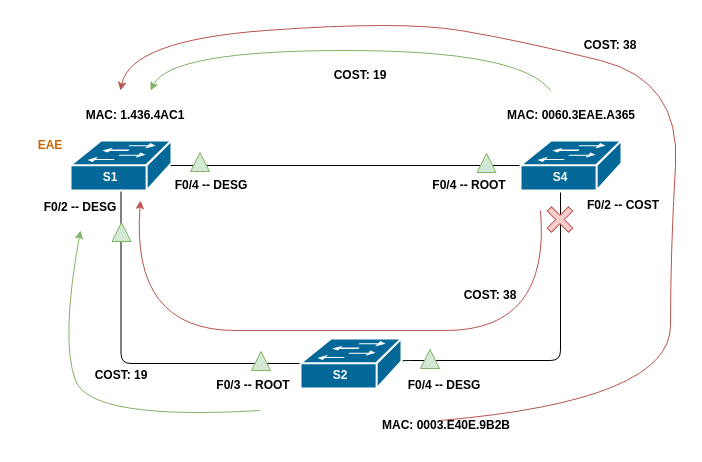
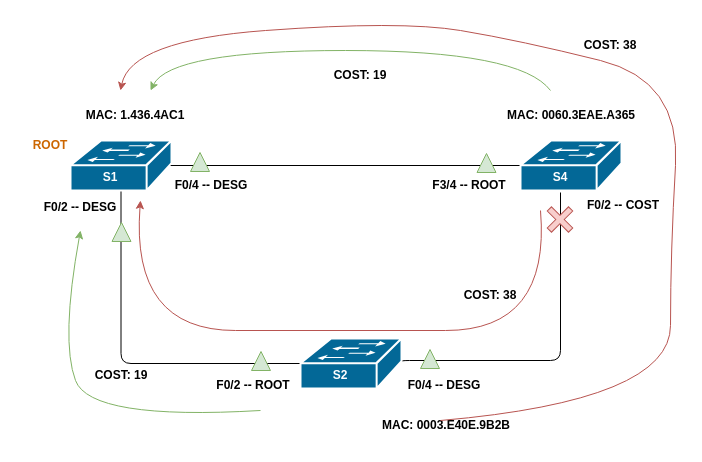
  <mxCell id="0" />
  <mxCell id="1" parent="0" />
  <mxCell id="2" style="edgeStyle=orthogonalEdgeStyle;rounded=1;orthogonalLoop=1;jettySize=auto;html=1;exitX=0.5;exitY=0.98;exitDx=0;exitDy=0;exitPerimeter=0;entryX=0;entryY=0.5;entryDx=0;entryDy=0;entryPerimeter=0;strokeColor=default;endArrow=none;endFill=0;" parent="1" source="4" target="7" edge="1"><mxGeometry relative="1" as="geometry" /></mxCell>
  <mxCell id="3" style="edgeStyle=orthogonalEdgeStyle;rounded=1;orthogonalLoop=1;jettySize=auto;html=1;exitX=0.98;exitY=0.5;exitDx=0;exitDy=0;exitPerimeter=0;entryX=0;entryY=0.5;entryDx=0;entryDy=0;entryPerimeter=0;strokeColor=default;endArrow=none;endFill=0;" parent="1" source="4" target="6" edge="1"><mxGeometry relative="1" as="geometry" /></mxCell>
  <mxCell id="4" value="" style="shape=mxgraph.cisco.switches.workgroup_switch;sketch=0;html=1;pointerEvents=1;dashed=0;fillColor=#036897;strokeColor=#ffffff;strokeWidth=2;verticalLabelPosition=bottom;verticalAlign=top;align=center;outlineConnect=0;" parent="1" vertex="1"><mxGeometry x="70" y="140" width="101" height="50" as="geometry" /></mxCell>
  <mxCell id="5" style="edgeStyle=orthogonalEdgeStyle;rounded=1;orthogonalLoop=1;jettySize=auto;html=1;exitX=0.5;exitY=1;exitDx=0;exitDy=0;entryX=0.98;entryY=0.5;entryDx=0;entryDy=0;entryPerimeter=0;strokeColor=default;endArrow=none;endFill=0;startArrow=none;" parent="1" source="9" target="7" edge="1"><mxGeometry relative="1" as="geometry"><Array as="points"><mxPoint x="560" y="360" /><mxPoint x="399" y="360" /></Array></mxGeometry></mxCell>
  <mxCell id="6" value="" style="shape=mxgraph.cisco.switches.workgroup_switch;sketch=0;html=1;pointerEvents=1;dashed=0;fillColor=#036897;strokeColor=#ffffff;strokeWidth=2;verticalLabelPosition=bottom;verticalAlign=top;align=center;outlineConnect=0;" parent="1" vertex="1"><mxGeometry x="520" y="140" width="101" height="50" as="geometry" /></mxCell>
  <mxCell id="7" value="" style="shape=mxgraph.cisco.switches.workgroup_switch;sketch=0;html=1;pointerEvents=1;dashed=0;fillColor=#036897;strokeColor=#ffffff;strokeWidth=2;verticalLabelPosition=bottom;verticalAlign=top;align=center;outlineConnect=0;" parent="1" vertex="1"><mxGeometry x="300" y="338" width="101" height="50" as="geometry" /></mxCell>
  <mxCell id="8" value="&lt;b&gt;S1&lt;/b&gt;" style="text;html=1;strokeColor=none;fillColor=none;align=center;verticalAlign=middle;whiteSpace=wrap;rounded=0;fontColor=#FFFFFF;" parent="1" vertex="1"><mxGeometry x="80" y="162" width="60" height="30" as="geometry" /></mxCell>
  <mxCell id="9" value="&lt;b&gt;S4&lt;/b&gt;" style="text;html=1;strokeColor=none;fillColor=none;align=center;verticalAlign=middle;whiteSpace=wrap;rounded=0;fontColor=#FFFFFF;" parent="1" vertex="1"><mxGeometry x="530" y="162" width="60" height="30" as="geometry" /></mxCell>
  <mxCell id="10" value="&lt;b&gt;S2&lt;/b&gt;" style="text;html=1;strokeColor=none;fillColor=none;align=center;verticalAlign=middle;whiteSpace=wrap;rounded=0;fontColor=#FFFFFF;" parent="1" vertex="1"><mxGeometry x="310" y="360" width="60" height="30" as="geometry" /></mxCell>
  <mxCell id="11" value="&lt;b&gt;MAC:&amp;nbsp;1.436.4AC1&lt;/b&gt;" style="text;html=1;strokeColor=none;fillColor=none;align=center;verticalAlign=middle;whiteSpace=wrap;rounded=0;fontColor=#000000;" parent="1" vertex="1"><mxGeometry x="60" y="100" width="150" height="30" as="geometry" /></mxCell>
  <mxCell id="12" value="&lt;b&gt;MAC:&amp;nbsp;0003.E40E.9B2B&lt;/b&gt;" style="text;html=1;strokeColor=none;fillColor=none;align=center;verticalAlign=middle;whiteSpace=wrap;rounded=0;fontColor=#000000;" parent="1" vertex="1"><mxGeometry x="370.5" y="410" width="150" height="30" as="geometry" /></mxCell>
  <mxCell id="13" value="&lt;b&gt;MAC:&amp;nbsp;0060.3EAE.A365&lt;/b&gt;" style="text;html=1;strokeColor=none;fillColor=none;align=center;verticalAlign=middle;whiteSpace=wrap;rounded=0;fontColor=#000000;" parent="1" vertex="1"><mxGeometry x="495.5" y="100" width="150" height="30" as="geometry" /></mxCell>
- <mxCell id="14" value="&lt;b&gt;&lt;font&gt;EAE&lt;/font&gt;&lt;/b&gt;" style="text;html=1;strokeColor=none;fillColor=none;align=center;verticalAlign=middle;whiteSpace=wrap;rounded=0;fontColor=#CC6600;" parent="1" vertex="1"><mxGeometry x="20" y="130" width="60" height="30" as="geometry" /></mxCell>
+ <mxCell id="14" value="&lt;b&gt;&lt;font&gt;ROOT&lt;/font&gt;&lt;/b&gt;" style="text;html=1;strokeColor=none;fillColor=none;align=center;verticalAlign=middle;whiteSpace=wrap;rounded=0;fontColor=#CC6600;" parent="1" vertex="1"><mxGeometry x="20" y="130" width="60" height="30" as="geometry" /></mxCell>
  <mxCell id="15" value="&lt;font color=&quot;#000000&quot;&gt;&lt;b&gt;F0/2 -- DESG&lt;/b&gt;&lt;/font&gt;" style="text;html=1;strokeColor=none;fillColor=none;align=center;verticalAlign=middle;whiteSpace=wrap;rounded=0;fontColor=#CC6600;" parent="1" vertex="1"><mxGeometry x="40" y="192" width="80" height="30" as="geometry" /></mxCell>
- <mxCell id="16" value="&lt;font color=&quot;#000000&quot;&gt;&lt;b&gt;F0/3 -- ROOT&lt;/b&gt;&lt;/font&gt;" style="text;html=1;strokeColor=none;fillColor=none;align=center;verticalAlign=middle;whiteSpace=wrap;rounded=0;fontColor=#CC6600;" parent="1" vertex="1"><mxGeometry x="210" y="370" width="85.5" height="30" as="geometry" /></mxCell>
+ <mxCell id="16" value="&lt;font color=&quot;#000000&quot;&gt;&lt;b&gt;F0/2 -- ROOT&lt;/b&gt;&lt;/font&gt;" style="text;html=1;strokeColor=none;fillColor=none;align=center;verticalAlign=middle;whiteSpace=wrap;rounded=0;fontColor=#CC6600;" parent="1" vertex="1"><mxGeometry x="210" y="370" width="85.5" height="30" as="geometry" /></mxCell>
  <mxCell id="17" value="&lt;font color=&quot;#000000&quot;&gt;&lt;b&gt;F0/4 -- DESG&lt;/b&gt;&lt;/font&gt;" style="text;html=1;strokeColor=none;fillColor=none;align=center;verticalAlign=middle;whiteSpace=wrap;rounded=0;fontColor=#CC6600;" parent="1" vertex="1"><mxGeometry x="401" y="370" width="85.5" height="30" as="geometry" /></mxCell>
  <mxCell id="18" value="&lt;font color=&quot;#000000&quot;&gt;&lt;b&gt;F0/2 -- COST&lt;/b&gt;&lt;/font&gt;" style="text;html=1;strokeColor=none;fillColor=none;align=center;verticalAlign=middle;whiteSpace=wrap;rounded=0;fontColor=#CC6600;" parent="1" vertex="1"><mxGeometry x="580" y="190" width="85.5" height="30" as="geometry" /></mxCell>
- <mxCell id="19" value="&lt;font color=&quot;#000000&quot;&gt;&lt;b&gt;F0/4 -- ROOT&lt;/b&gt;&lt;/font&gt;" style="text;html=1;strokeColor=none;fillColor=none;align=center;verticalAlign=middle;whiteSpace=wrap;rounded=0;fontColor=#CC6600;" parent="1" vertex="1"><mxGeometry x="425.5" y="170" width="85.5" height="30" as="geometry" /></mxCell>
+ <mxCell id="19" value="&lt;font color=&quot;#000000&quot;&gt;&lt;b&gt;F3/4 -- ROOT&lt;/b&gt;&lt;/font&gt;" style="text;html=1;strokeColor=none;fillColor=none;align=center;verticalAlign=middle;whiteSpace=wrap;rounded=0;fontColor=#CC6600;" parent="1" vertex="1"><mxGeometry x="425.5" y="170" width="85.5" height="30" as="geometry" /></mxCell>
  <mxCell id="20" value="" style="shape=cross;whiteSpace=wrap;html=1;rotation=45;fillColor=#f8cecc;strokeColor=#b85450;" parent="1" vertex="1"><mxGeometry x="544.5" y="204" width="30" height="30" as="geometry" /></mxCell>
  <mxCell id="21" value="&lt;font color=&quot;#000000&quot;&gt;&lt;b&gt;F0/4 -- DESG&lt;/b&gt;&lt;/font&gt;" style="text;html=1;strokeColor=none;fillColor=none;align=center;verticalAlign=middle;whiteSpace=wrap;rounded=0;fontColor=#CC6600;" parent="1" vertex="1"><mxGeometry x="171" y="170" width="80" height="30" as="geometry" /></mxCell>
  <mxCell id="22" value="" style="curved=1;endArrow=classic;html=1;rounded=1;strokeColor=#82b366;fontColor=#000000;fillColor=#d5e8d4;" parent="1" edge="1"><mxGeometry width="50" height="50" relative="1" as="geometry"><mxPoint x="550" y="90" as="sourcePoint" /><mxPoint x="150" y="90" as="targetPoint" /><Array as="points"><mxPoint x="520" y="50" /><mxPoint x="170" y="50" /></Array></mxGeometry></mxCell>
  <mxCell id="23" value="&lt;b&gt;COST: 19&lt;/b&gt;" style="text;html=1;strokeColor=none;fillColor=none;align=center;verticalAlign=middle;whiteSpace=wrap;rounded=0;fontColor=#000000;" parent="1" vertex="1"><mxGeometry x="330" y="60" width="60" height="30" as="geometry" /></mxCell>
  <mxCell id="24" value="" style="curved=1;endArrow=classic;html=1;rounded=1;strokeColor=#b85450;fontColor=#000000;fillColor=#f8cecc;" parent="1" edge="1"><mxGeometry width="50" height="50" relative="1" as="geometry"><mxPoint x="440" y="420" as="sourcePoint" /><mxPoint x="120" y="90" as="targetPoint" /><Array as="points"><mxPoint x="670" y="400" /><mxPoint x="670" y="250" /><mxPoint x="680" y="80" /><mxPoint x="520" y="40" /><mxPoint x="400" y="20" /><mxPoint x="130" y="40" /></Array></mxGeometry></mxCell>
  <mxCell id="25" value="&lt;b&gt;COST: 38&lt;br&gt;&lt;/b&gt;" style="text;html=1;strokeColor=none;fillColor=none;align=center;verticalAlign=middle;whiteSpace=wrap;rounded=0;fontColor=#000000;" parent="1" vertex="1"><mxGeometry x="580" y="30" width="60" height="30" as="geometry" /></mxCell>
  <mxCell id="26" value="" style="curved=1;endArrow=classic;html=1;rounded=1;strokeColor=#82b366;fontColor=#000000;fillColor=#d5e8d4;" parent="1" edge="1"><mxGeometry width="50" height="50" relative="1" as="geometry"><mxPoint x="260" y="410" as="sourcePoint" /><mxPoint x="80" y="230" as="targetPoint" /><Array as="points"><mxPoint x="90" y="420" /><mxPoint x="60" y="340" /></Array></mxGeometry></mxCell>
  <mxCell id="27" value="&lt;b&gt;COST: 19&lt;/b&gt;" style="text;html=1;strokeColor=none;fillColor=none;align=center;verticalAlign=middle;whiteSpace=wrap;rounded=0;fontColor=#000000;" parent="1" vertex="1"><mxGeometry x="90.5" y="360" width="60" height="30" as="geometry" /></mxCell>
  <mxCell id="28" value="" style="curved=1;endArrow=classic;html=1;rounded=1;strokeColor=#b85450;fontColor=#000000;fillColor=#f8cecc;" parent="1" edge="1"><mxGeometry width="50" height="50" relative="1" as="geometry"><mxPoint x="540" y="210" as="sourcePoint" /><mxPoint x="140" y="200" as="targetPoint" /><Array as="points"><mxPoint x="550" y="330" /><mxPoint x="340" y="330" /><mxPoint x="130" y="330" /></Array></mxGeometry></mxCell>
  <mxCell id="29" value="&lt;b&gt;COST: 38&lt;br&gt;&lt;/b&gt;" style="text;html=1;strokeColor=none;fillColor=none;align=center;verticalAlign=middle;whiteSpace=wrap;rounded=0;fontColor=#000000;" parent="1" vertex="1"><mxGeometry x="460" y="280" width="60" height="30" as="geometry" /></mxCell>
  <mxCell id="30" value="" style="triangle;whiteSpace=wrap;html=1;rotation=-90;fillColor=#d5e8d4;strokeColor=#82b366;" parent="1" vertex="1"><mxGeometry x="190" y="152" width="19" height="19" as="geometry" /></mxCell>
  <mxCell id="31" value="" style="triangle;whiteSpace=wrap;html=1;rotation=-90;fillColor=#d5e8d4;strokeColor=#82b366;" parent="1" vertex="1"><mxGeometry x="476.5" y="153" width="19" height="19" as="geometry" /></mxCell>
  <mxCell id="32" value="" style="triangle;whiteSpace=wrap;html=1;rotation=-90;fillColor=#d5e8d4;strokeColor=#82b366;" parent="1" vertex="1"><mxGeometry x="111.5" y="222" width="19" height="19" as="geometry" /></mxCell>
  <mxCell id="33" value="" style="triangle;whiteSpace=wrap;html=1;rotation=-90;fillColor=#d5e8d4;strokeColor=#82b366;" parent="1" vertex="1"><mxGeometry x="251" y="351" width="19" height="19" as="geometry" /></mxCell>
  <mxCell id="34" value="" style="triangle;whiteSpace=wrap;html=1;rotation=-90;fillColor=#d5e8d4;strokeColor=#82b366;" parent="1" vertex="1"><mxGeometry x="420" y="349" width="19" height="19" as="geometry" /></mxCell>
